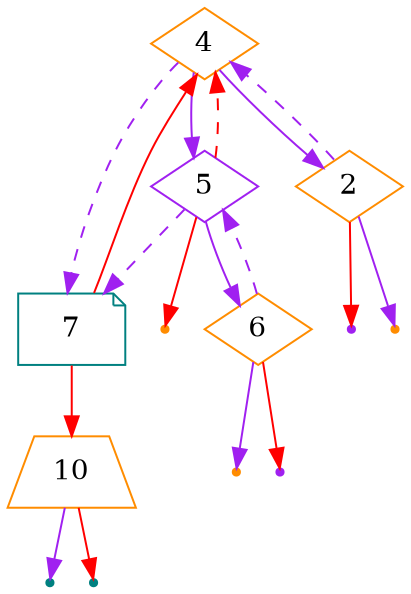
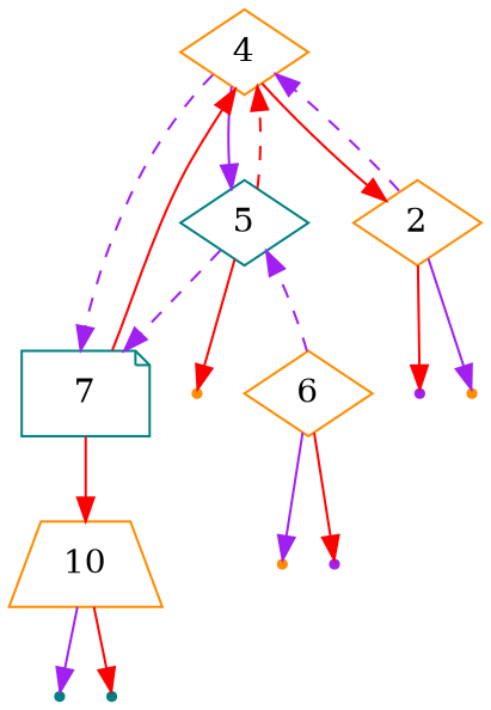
  digraph {
    node [color=darkorange shape=point]
    edge [color=purple]
    4 [shape=diamond]
    7 [color=teal shape=note]
    2 [shape=diamond]
-   5 [color=purple shape=diamond]
+   5 [color=teal shape=diamond]
    10 [shape=trapezium]
    null0 [color=teal]
    null1 [color=teal]
    null5 [color=purple]
    null6
    null2
    6 [shape=diamond]
    null3
    null4 [color=purple]
    4 -> 7 [style=dashed]
-   4 -> 2
+   4 -> 2 [color=red]
    4 -> 5
    7 -> 4 [color=red]
    7 -> 10 [color=red]
    2 -> 4 [style=dashed]
    2 -> null5 [color=red]
    2 -> null6
    5 -> 4 [color=red style=dashed]
    5 -> 7 [style=dashed]
    5 -> null2 [color=red]
-   5 -> 6
    10 -> null0
    10 -> null1 [color=red]
    6 -> 5 [style=dashed]
    6 -> null3
    6 -> null4 [color=red]
  }
